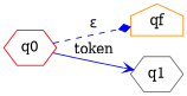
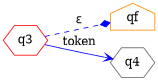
  digraph {
    rankdir=LR
    node [shape=hexagon]
    edge [color=blue]
    qf [color=darkorange shape=house]
-   q0 [color=red]
-   q1 [color=gray40]
+   q0 [color=red label=q3]
+   q1 [color=gray40 label=q4]
    q0 -> qf [arrowhead=diamond label="ε" style=dashed]
    q0 -> q1 [arrowhead=vee label=token style=solid]
  }
